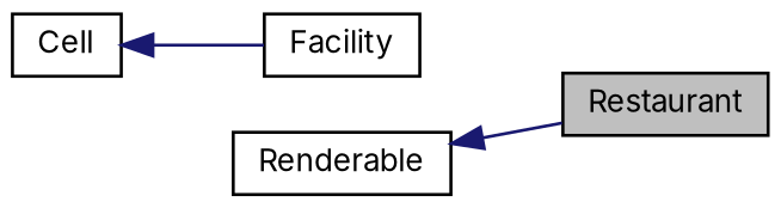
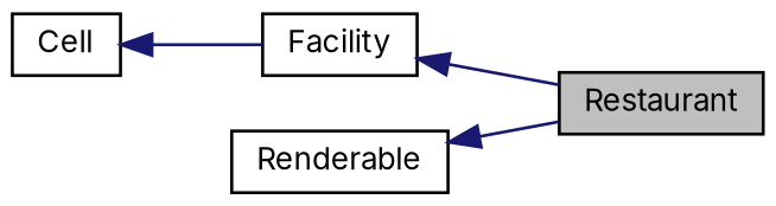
  digraph {
    fontname=Inter
    rankdir=LR
    node [color=black fillcolor=white fontname=Inter fontsize=10 shape=record style=filled]
    edge [color=midnightblue dir=back fontname=Inter fontsize=10 labelfontname=Helvetica labelfontsize=10 style=solid]
    n1 [fillcolor=grey75 fontcolor=black height=0.2 label=Restaurant width=0.4]
    n2 [height=0.2 label=Facility width=0.4]
    n3 [height=0.2 label=Cell width=0.4]
    n4 [height=0.2 label=Renderable width=0.4]
+   n2 -> n1
    n3 -> n2
    n4 -> n1
  }
